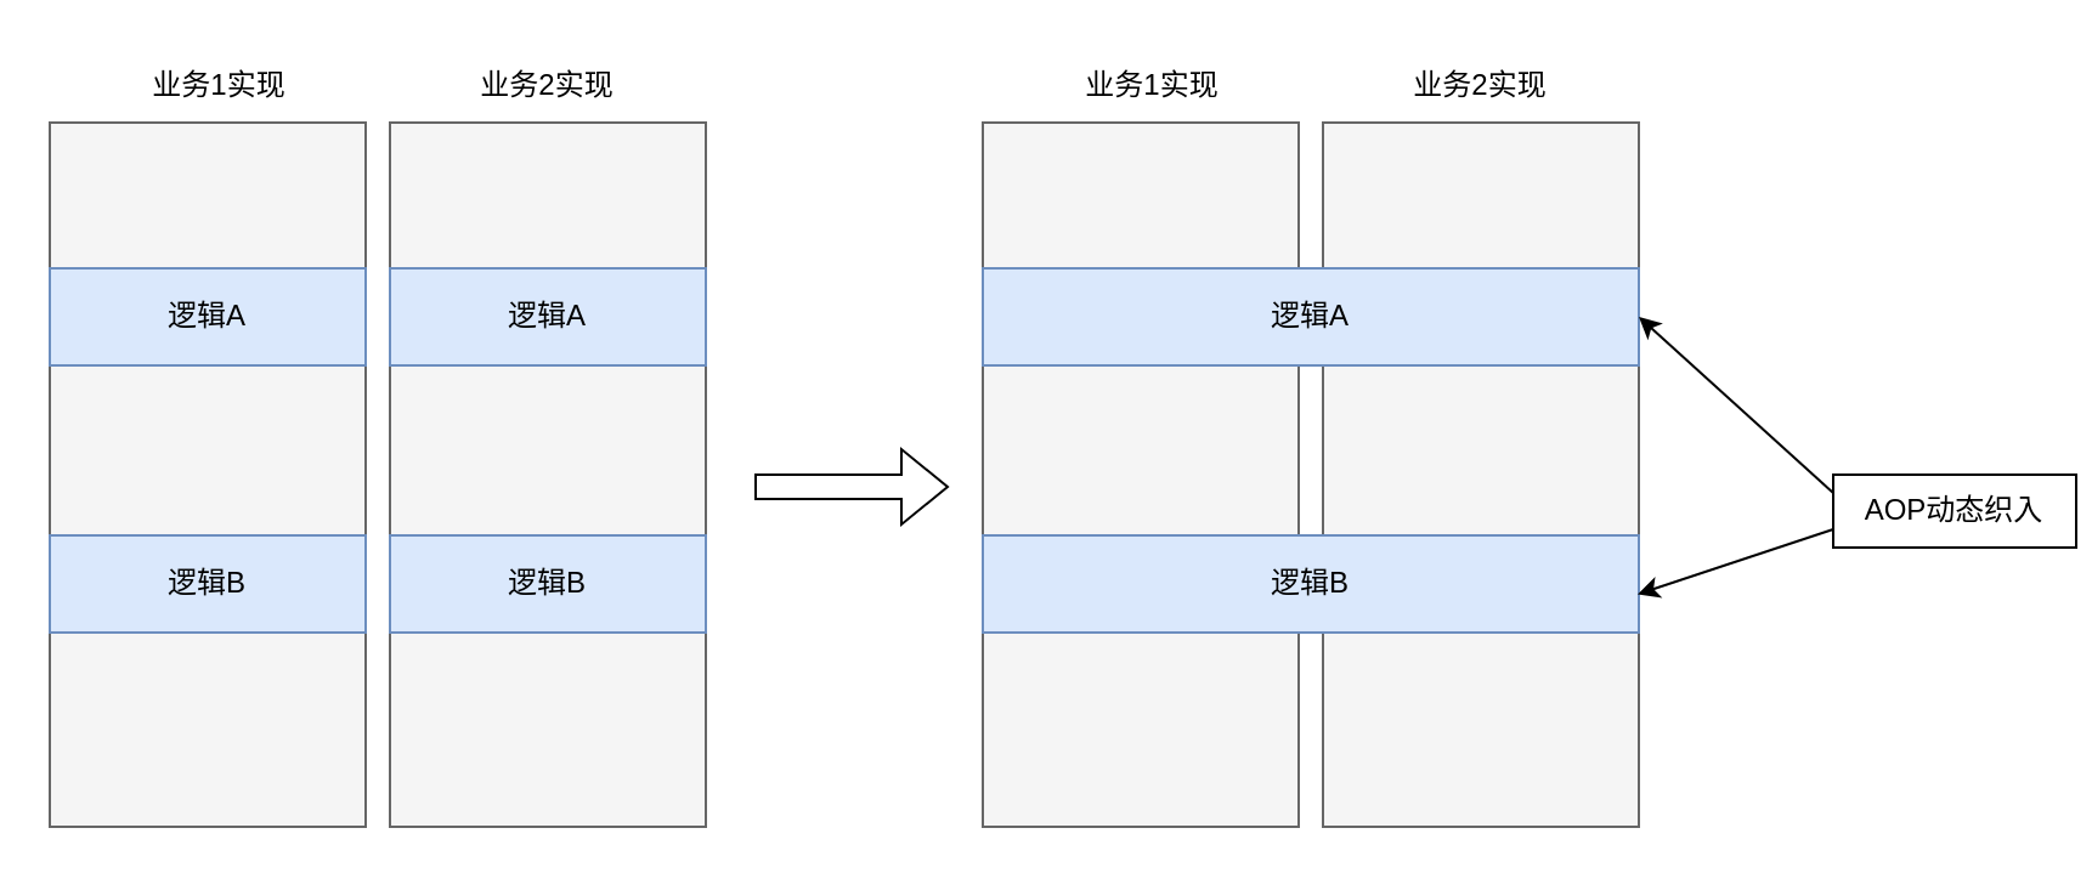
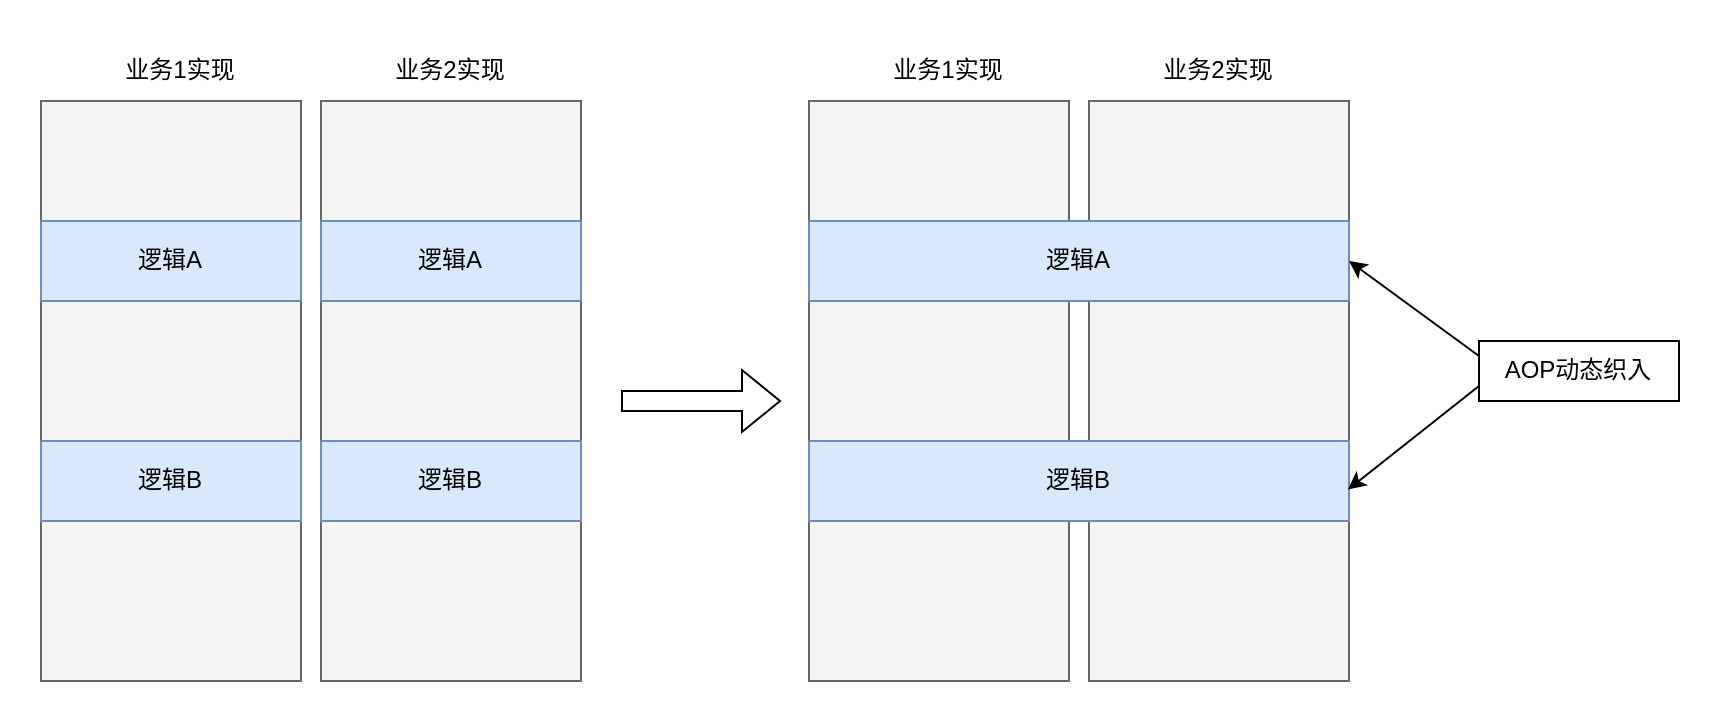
  <mxCell id="0" />
  <mxCell id="1" parent="0" />
  <mxCell id="2" value="" style="rounded=0;whiteSpace=wrap;html=1;fillColor=#f5f5f5;fontColor=#333333;strokeColor=#666666;" vertex="1" parent="1"><mxGeometry x="20" y="50" width="130" height="290" as="geometry" /></mxCell>
  <mxCell id="3" value="" style="rounded=0;whiteSpace=wrap;html=1;fillColor=#f5f5f5;fontColor=#333333;strokeColor=#666666;" vertex="1" parent="1"><mxGeometry x="160" y="50" width="130" height="290" as="geometry" /></mxCell>
  <mxCell id="4" value="逻辑A" style="rounded=0;whiteSpace=wrap;html=1;fillColor=#dae8fc;strokeColor=#6c8ebf;" vertex="1" parent="1"><mxGeometry x="20" y="110" width="130" height="40" as="geometry" /></mxCell>
  <mxCell id="5" value="&lt;span&gt;逻辑A&lt;/span&gt;" style="rounded=0;whiteSpace=wrap;html=1;fillColor=#dae8fc;strokeColor=#6c8ebf;" vertex="1" parent="1"><mxGeometry x="160" y="110" width="130" height="40" as="geometry" /></mxCell>
  <mxCell id="6" value="&lt;span&gt;逻辑B&lt;/span&gt;" style="rounded=0;whiteSpace=wrap;html=1;fillColor=#dae8fc;strokeColor=#6c8ebf;" vertex="1" parent="1"><mxGeometry x="20" y="220" width="130" height="40" as="geometry" /></mxCell>
  <mxCell id="7" value="&lt;span&gt;逻辑B&lt;/span&gt;" style="rounded=0;whiteSpace=wrap;html=1;fillColor=#dae8fc;strokeColor=#6c8ebf;" vertex="1" parent="1"><mxGeometry x="160" y="220" width="130" height="40" as="geometry" /></mxCell>
  <mxCell id="8" value="业务1实现" style="text;html=1;strokeColor=none;fillColor=none;align=center;verticalAlign=middle;whiteSpace=wrap;rounded=0;" vertex="1" parent="1"><mxGeometry x="60" y="20" width="60" height="30" as="geometry" /></mxCell>
  <mxCell id="9" value="业务2实现" style="text;html=1;strokeColor=none;fillColor=none;align=center;verticalAlign=middle;whiteSpace=wrap;rounded=0;" vertex="1" parent="1"><mxGeometry x="195" y="20" width="60" height="30" as="geometry" /></mxCell>
  <mxCell id="10" value="" style="rounded=0;whiteSpace=wrap;html=1;fillColor=#f5f5f5;fontColor=#333333;strokeColor=#666666;" vertex="1" parent="1"><mxGeometry x="404" y="50" width="130" height="290" as="geometry" /></mxCell>
  <mxCell id="11" value="" style="rounded=0;whiteSpace=wrap;html=1;fillColor=#f5f5f5;fontColor=#333333;strokeColor=#666666;" vertex="1" parent="1"><mxGeometry x="544" y="50" width="130" height="290" as="geometry" /></mxCell>
  <mxCell id="12" value="逻辑A" style="rounded=0;whiteSpace=wrap;html=1;fillColor=#dae8fc;strokeColor=#6c8ebf;" vertex="1" parent="1"><mxGeometry x="404" y="110" width="270" height="40" as="geometry" /></mxCell>
  <mxCell id="13" value="&lt;span&gt;逻辑B&lt;/span&gt;" style="rounded=0;whiteSpace=wrap;html=1;fillColor=#dae8fc;strokeColor=#6c8ebf;" vertex="1" parent="1"><mxGeometry x="404" y="220" width="270" height="40" as="geometry" /></mxCell>
  <mxCell id="14" value="业务1实现" style="text;html=1;strokeColor=none;fillColor=none;align=center;verticalAlign=middle;whiteSpace=wrap;rounded=0;" vertex="1" parent="1"><mxGeometry x="444" y="20" width="60" height="30" as="geometry" /></mxCell>
  <mxCell id="15" value="业务2实现" style="text;html=1;strokeColor=none;fillColor=none;align=center;verticalAlign=middle;whiteSpace=wrap;rounded=0;" vertex="1" parent="1"><mxGeometry x="579" y="20" width="60" height="30" as="geometry" /></mxCell>
- <mxCell id="16" value="AOP动态织入" style="text;html=1;align=center;verticalAlign=middle;whiteSpace=wrap;rounded=0;strokeColor=default;" vertex="1" parent="1"><mxGeometry x="754" y="195" width="100" height="30" as="geometry" /></mxCell>
+ <mxCell id="16" value="AOP动态织入" style="text;html=1;align=center;verticalAlign=middle;whiteSpace=wrap;rounded=0;strokeColor=default;" vertex="1" parent="1"><mxGeometry x="739" y="170" width="100" height="30" as="geometry" /></mxCell>
  <mxCell id="17" value="" style="endArrow=classic;html=1;rounded=0;entryX=1;entryY=0.5;entryDx=0;entryDy=0;exitX=0;exitY=0.25;exitDx=0;exitDy=0;" edge="1" parent="1" source="16" target="12"><mxGeometry width="50" height="50" relative="1" as="geometry"><mxPoint x="729" y="160" as="sourcePoint" /><mxPoint x="779" y="110" as="targetPoint" /></mxGeometry></mxCell>
  <mxCell id="18" value="" style="endArrow=classic;html=1;rounded=0;exitX=0;exitY=0.75;exitDx=0;exitDy=0;entryX=0.998;entryY=0.607;entryDx=0;entryDy=0;entryPerimeter=0;" edge="1" parent="1" source="16" target="13"><mxGeometry width="50" height="50" relative="1" as="geometry"><mxPoint x="849" y="310" as="sourcePoint" /><mxPoint x="899" y="260" as="targetPoint" /></mxGeometry></mxCell>
  <mxCell id="19" value="" style="shape=flexArrow;endArrow=classic;html=1;rounded=0;" edge="1" parent="1"><mxGeometry width="50" height="50" relative="1" as="geometry"><mxPoint x="310" y="200" as="sourcePoint" /><mxPoint x="390" y="200" as="targetPoint" /></mxGeometry></mxCell>
